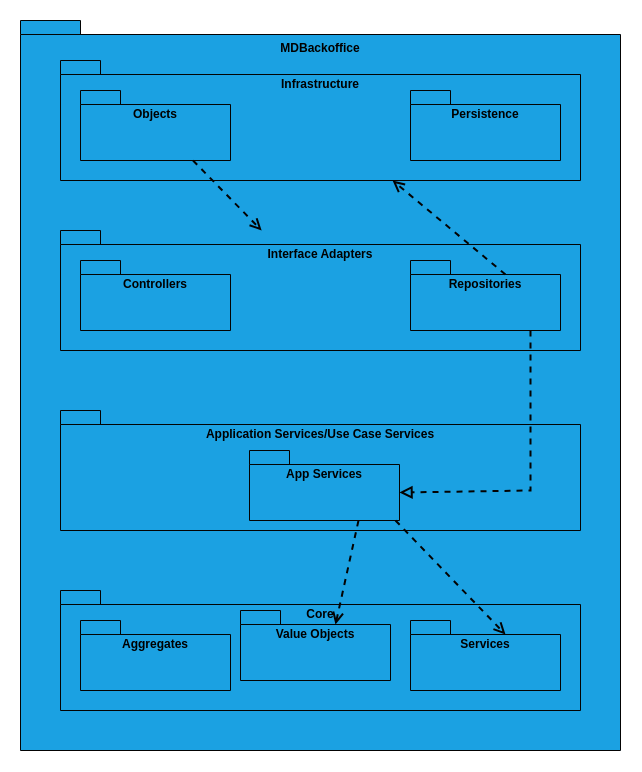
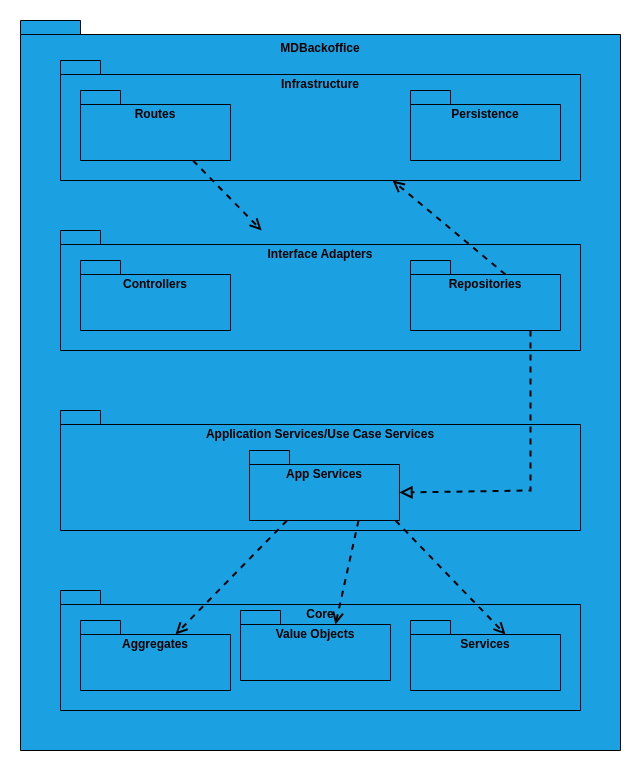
  <mxCell id="0" />
  <mxCell id="1" parent="0" />
  <mxCell id="2" value="MDBackoffice" style="shape=folder;fontStyle=1;spacingTop=10;tabWidth=40;tabHeight=14;tabPosition=left;html=1;whiteSpace=wrap;fillColor=#1BA1E2;labelPosition=center;verticalLabelPosition=top;align=center;verticalAlign=bottom;spacing=-35;strokeColor=#030303;" parent="1" vertex="1"><mxGeometry x="20" width="600" height="730" as="geometry" y="20" /></mxCell>
  <mxCell id="3" value="Infrastructure" style="shape=folder;fontStyle=1;spacingTop=10;tabWidth=40;tabHeight=14;tabPosition=left;html=1;whiteSpace=wrap;fillColor=#1BA1E2;labelPosition=center;verticalLabelPosition=top;align=center;verticalAlign=bottom;spacing=-31;strokeColor=#030303;" parent="1" vertex="1"><mxGeometry x="60" y="60" width="520" height="120" as="geometry" /></mxCell>
- <mxCell id="4" value="Objects" style="shape=folder;fontStyle=1;spacingTop=10;tabWidth=40;tabHeight=14;tabPosition=left;html=1;whiteSpace=wrap;fillColor=#1BA1E2;labelPosition=center;verticalLabelPosition=top;align=center;verticalAlign=bottom;spacing=-31;strokeColor=#030303;" parent="1" vertex="1"><mxGeometry x="80" y="90" width="150" height="70" as="geometry" /></mxCell>
+ <mxCell id="4" value="Routes" style="shape=folder;fontStyle=1;spacingTop=10;tabWidth=40;tabHeight=14;tabPosition=left;html=1;whiteSpace=wrap;fillColor=#1BA1E2;labelPosition=center;verticalLabelPosition=top;align=center;verticalAlign=bottom;spacing=-31;strokeColor=#030303;" parent="1" vertex="1"><mxGeometry x="80" y="90" width="150" height="70" as="geometry" /></mxCell>
  <mxCell id="5" value="Persistence" style="shape=folder;fontStyle=1;spacingTop=10;tabWidth=40;tabHeight=14;tabPosition=left;html=1;whiteSpace=wrap;fillColor=#1BA1E2;labelPosition=center;verticalLabelPosition=top;align=center;verticalAlign=bottom;spacing=-31;strokeColor=#030303;" parent="1" vertex="1"><mxGeometry x="410" y="90" width="150" height="70" as="geometry" /></mxCell>
  <mxCell id="6" value="Interface Adapters" style="shape=folder;fontStyle=1;spacingTop=10;tabWidth=40;tabHeight=14;tabPosition=left;html=1;whiteSpace=wrap;fillColor=#1BA1E2;labelPosition=center;verticalLabelPosition=top;align=center;verticalAlign=bottom;spacing=-31;strokeColor=#030303;" parent="1" vertex="1"><mxGeometry x="60" y="230" width="520" height="120" as="geometry" /></mxCell>
  <mxCell id="7" value="Application Services/Use Case Services" style="shape=folder;fontStyle=1;spacingTop=10;tabWidth=40;tabHeight=14;tabPosition=left;html=1;whiteSpace=wrap;fillColor=#1BA1E2;labelPosition=center;verticalLabelPosition=top;align=center;verticalAlign=bottom;spacing=-31;strokeColor=#030303;" parent="1" vertex="1"><mxGeometry x="60" y="410" width="520" height="120" as="geometry" /></mxCell>
  <mxCell id="8" value="&lt;span style=&quot;background-color: initial;&quot;&gt;Core&lt;/span&gt;" style="shape=folder;fontStyle=1;spacingTop=10;tabWidth=40;tabHeight=14;tabPosition=left;html=1;whiteSpace=wrap;fillColor=#1BA1E2;labelPosition=center;verticalLabelPosition=top;align=center;verticalAlign=bottom;spacing=-31;strokeColor=#030303;" parent="1" vertex="1"><mxGeometry x="60" y="590" width="520" height="120" as="geometry" /></mxCell>
  <mxCell id="9" value="Controllers" style="shape=folder;fontStyle=1;spacingTop=10;tabWidth=40;tabHeight=14;tabPosition=left;html=1;whiteSpace=wrap;fillColor=#1BA1E2;labelPosition=center;verticalLabelPosition=top;align=center;verticalAlign=bottom;spacing=-31;strokeColor=#030303;" parent="1" vertex="1"><mxGeometry x="80" y="260" width="150" height="70" as="geometry" /></mxCell>
  <mxCell id="10" value="Repositories" style="shape=folder;fontStyle=1;spacingTop=10;tabWidth=40;tabHeight=14;tabPosition=left;html=1;whiteSpace=wrap;fillColor=#1BA1E2;labelPosition=center;verticalLabelPosition=top;align=center;verticalAlign=bottom;spacing=-31;strokeColor=#030303;" parent="1" vertex="1"><mxGeometry x="410" y="260" width="150" height="70" as="geometry" /></mxCell>
  <mxCell id="11" value="App Services" style="shape=folder;fontStyle=1;spacingTop=10;tabWidth=40;tabHeight=14;tabPosition=left;html=1;whiteSpace=wrap;fillColor=#1BA1E2;labelPosition=center;verticalLabelPosition=top;align=center;verticalAlign=bottom;spacing=-31;strokeColor=#030303;" parent="1" vertex="1"><mxGeometry x="249" y="450" width="150" height="70" as="geometry" /></mxCell>
  <mxCell id="12" value="Aggregates" style="shape=folder;fontStyle=1;spacingTop=10;tabWidth=40;tabHeight=14;tabPosition=left;html=1;whiteSpace=wrap;fillColor=#1BA1E2;labelPosition=center;verticalLabelPosition=top;align=center;verticalAlign=bottom;spacing=-31;strokeColor=#030303;" parent="1" vertex="1"><mxGeometry x="80" y="620" width="150" height="70" as="geometry" /></mxCell>
  <mxCell id="13" value="Services" style="shape=folder;fontStyle=1;spacingTop=10;tabWidth=40;tabHeight=14;tabPosition=left;html=1;whiteSpace=wrap;fillColor=#1BA1E2;labelPosition=center;verticalLabelPosition=top;align=center;verticalAlign=bottom;spacing=-31;strokeColor=#030303;" parent="1" vertex="1"><mxGeometry x="410" y="620" width="150" height="70" as="geometry" /></mxCell>
  <mxCell id="14" value="Value Objects" style="shape=folder;fontStyle=1;spacingTop=10;tabWidth=40;tabHeight=14;tabPosition=left;html=1;whiteSpace=wrap;fillColor=#1BA1E2;labelPosition=center;verticalLabelPosition=top;align=center;verticalAlign=bottom;spacing=-31;strokeColor=#030303;" parent="1" vertex="1"><mxGeometry x="240" y="610" width="150" height="70" as="geometry" /></mxCell>
  <mxCell id="15" value="" style="html=1;verticalAlign=bottom;endArrow=open;dashed=1;endSize=8;curved=0;rounded=0;exitX=0.75;exitY=1;exitDx=0;exitDy=0;exitPerimeter=0;strokeWidth=2;strokeColor=#030303;fillColor=#1BA1E2;" parent="1" source="4" target="6" edge="1"><mxGeometry relative="1" as="geometry"><mxPoint x="193" y="160" as="sourcePoint" /><mxPoint x="115" y="190" as="targetPoint" /></mxGeometry></mxCell>
  <mxCell id="16" value="" style="html=1;verticalAlign=bottom;endArrow=block;dashed=1;endSize=8;curved=0;rounded=0;exitX=0.25;exitY=1;exitDx=0;exitDy=0;exitPerimeter=0;strokeWidth=2;entryX=0;entryY=0;entryDx=150;entryDy=42;entryPerimeter=0;endFill=0;strokeColor=#030303;fillColor=#1BA1E2;" parent="1" target="11" edge="1"><mxGeometry relative="1" as="geometry"><mxPoint x="530" y="330" as="sourcePoint" /><mxPoint x="661" y="488" as="targetPoint" /><Array as="points"><mxPoint x="530" y="490" /></Array></mxGeometry></mxCell>
  <mxCell id="17" value="" style="html=1;verticalAlign=bottom;endArrow=open;dashed=1;endSize=8;curved=0;rounded=0;exitX=0;exitY=0;exitDx=95;exitDy=14;exitPerimeter=0;strokeWidth=2;strokeColor=#030303;fillColor=#1BA1E2;" parent="1" source="10" target="3" edge="1"><mxGeometry relative="1" as="geometry"><mxPoint x="203" y="170" as="sourcePoint" /><mxPoint x="185" y="284" as="targetPoint" /></mxGeometry></mxCell>
+ <mxCell id="18" value="" style="html=1;verticalAlign=bottom;endArrow=open;dashed=1;endSize=8;curved=0;rounded=0;exitX=0.25;exitY=1;exitDx=0;exitDy=0;exitPerimeter=0;strokeWidth=2;entryX=0;entryY=0;entryDx=95;entryDy=14;entryPerimeter=0;strokeColor=#030303;fillColor=#1BA1E2;" parent="1" source="11" target="12" edge="1"><mxGeometry relative="1" as="geometry"><mxPoint x="263" y="500" as="sourcePoint" /><mxPoint x="245" y="614" as="targetPoint" /></mxGeometry></mxCell>
  <mxCell id="19" value="" style="html=1;verticalAlign=bottom;endArrow=open;dashed=1;endSize=8;curved=0;rounded=0;exitX=0.75;exitY=1;exitDx=0;exitDy=0;exitPerimeter=0;strokeWidth=2;entryX=0;entryY=0;entryDx=95;entryDy=14;entryPerimeter=0;strokeColor=#030303;fillColor=#1BA1E2;" parent="1" target="14" edge="1"><mxGeometry relative="1" as="geometry"><mxPoint x="358" y="520" as="sourcePoint" /><mxPoint x="340" y="634" as="targetPoint" /></mxGeometry></mxCell>
  <mxCell id="20" value="" style="html=1;verticalAlign=bottom;endArrow=open;dashed=1;endSize=8;curved=0;rounded=0;exitX=0.75;exitY=1;exitDx=0;exitDy=0;exitPerimeter=0;strokeWidth=2;entryX=0;entryY=0;entryDx=95;entryDy=14;entryPerimeter=0;strokeColor=#030303;fillColor=#1BA1E2;" parent="1" target="13" edge="1"><mxGeometry relative="1" as="geometry"><mxPoint x="395" y="520" as="sourcePoint" /><mxPoint x="377" y="634" as="targetPoint" /></mxGeometry></mxCell>
